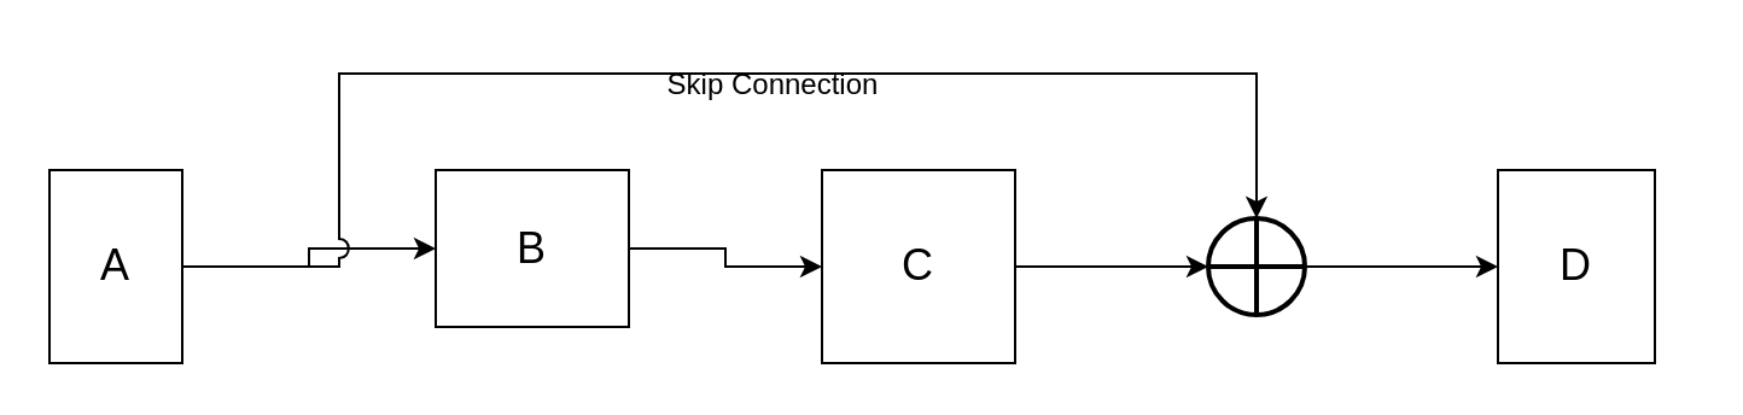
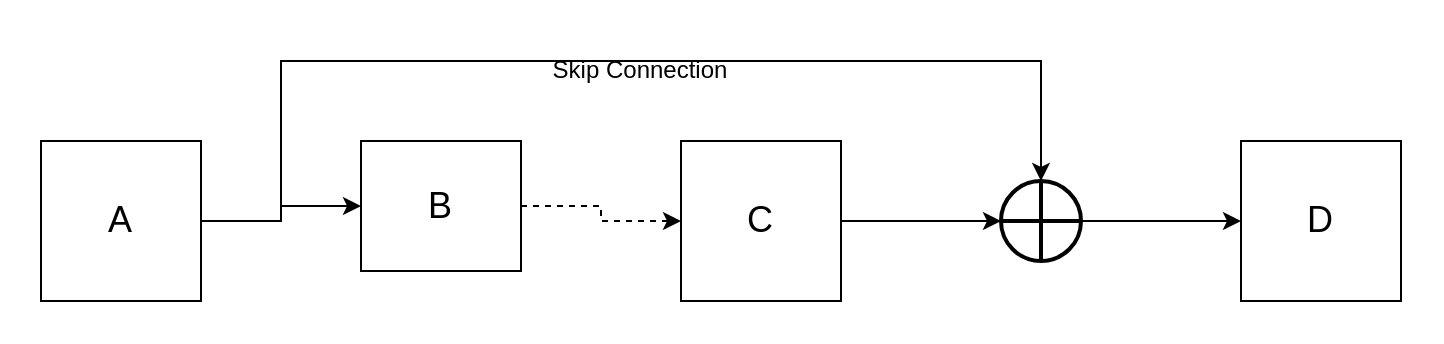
  <mxCell id="0" />
  <mxCell id="1" parent="0" />
  <mxCell id="2" style="edgeStyle=orthogonalEdgeStyle;rounded=0;orthogonalLoop=1;jettySize=auto;html=1;exitX=1;exitY=0.5;exitDx=0;exitDy=0;" edge="1" parent="1" source="4" target="6"><mxGeometry relative="1" as="geometry" /></mxCell>
  <mxCell id="3" style="edgeStyle=orthogonalEdgeStyle;rounded=0;orthogonalLoop=1;jettySize=auto;html=1;exitX=1;exitY=0.5;exitDx=0;exitDy=0;entryX=0.5;entryY=0;entryDx=0;entryDy=0;elbow=vertical;jumpStyle=arc;jumpSize=8;" edge="1" parent="1" source="4" target="11"><mxGeometry relative="1" as="geometry"><Array as="points"><mxPoint x="140" y="110" /><mxPoint x="140" y="30" /><mxPoint x="520" y="30" /></Array></mxGeometry></mxCell>
- <mxCell id="4" value="&lt;font style=&quot;font-size: 18px;&quot;&gt;A&lt;/font&gt;" style="rounded=0;whiteSpace=wrap;html=1;" vertex="1" parent="1"><mxGeometry x="20" y="70" width="55" height="80" as="geometry" /></mxCell>
- <mxCell id="5" style="edgeStyle=orthogonalEdgeStyle;rounded=0;orthogonalLoop=1;jettySize=auto;html=1;exitX=1;exitY=0.5;exitDx=0;exitDy=0;entryX=0;entryY=0.5;entryDx=0;entryDy=0;" edge="1" parent="1" source="6" target="8"><mxGeometry relative="1" as="geometry" /></mxCell>
+ <mxCell id="4" value="&lt;font style=&quot;font-size: 18px;&quot;&gt;A&lt;/font&gt;" style="rounded=0;whiteSpace=wrap;html=1;" vertex="1" parent="1"><mxGeometry x="20" y="70" width="80" height="80" as="geometry" /></mxCell>
+ <mxCell id="5" style="edgeStyle=orthogonalEdgeStyle;rounded=0;orthogonalLoop=1;jettySize=auto;html=1;exitX=1;exitY=0.5;exitDx=0;exitDy=0;entryX=0;entryY=0.5;entryDx=0;entryDy=0;dashed=1;" edge="1" parent="1" source="6" target="8"><mxGeometry relative="1" as="geometry" /></mxCell>
  <mxCell id="6" value="&lt;font style=&quot;font-size: 18px;&quot;&gt;B&lt;/font&gt;" style="rounded=0;whiteSpace=wrap;html=1;" vertex="1" parent="1"><mxGeometry x="180" y="70" width="80" height="65" as="geometry" /></mxCell>
  <mxCell id="7" style="edgeStyle=orthogonalEdgeStyle;rounded=0;orthogonalLoop=1;jettySize=auto;html=1;exitX=1;exitY=0.5;exitDx=0;exitDy=0;entryX=0;entryY=0.5;entryDx=0;entryDy=0;" edge="1" parent="1" source="8" target="11"><mxGeometry relative="1" as="geometry" /></mxCell>
  <mxCell id="8" value="&lt;font style=&quot;font-size: 18px;&quot;&gt;C&lt;/font&gt;" style="rounded=0;whiteSpace=wrap;html=1;" vertex="1" parent="1"><mxGeometry x="340" y="70" width="80" height="80" as="geometry" /></mxCell>
- <mxCell id="9" value="&lt;font style=&quot;font-size: 18px;&quot;&gt;D&lt;/font&gt;" style="rounded=0;whiteSpace=wrap;html=1;" vertex="1" parent="1"><mxGeometry x="620" y="70" width="65" height="80" as="geometry" /></mxCell>
+ <mxCell id="9" value="&lt;font style=&quot;font-size: 18px;&quot;&gt;D&lt;/font&gt;" style="rounded=0;whiteSpace=wrap;html=1;" vertex="1" parent="1"><mxGeometry x="620" y="70" width="80" height="80" as="geometry" /></mxCell>
  <mxCell id="10" style="edgeStyle=orthogonalEdgeStyle;rounded=0;orthogonalLoop=1;jettySize=auto;html=1;exitX=1;exitY=0.5;exitDx=0;exitDy=0;entryX=0;entryY=0.5;entryDx=0;entryDy=0;" edge="1" parent="1" source="11" target="9"><mxGeometry relative="1" as="geometry" /></mxCell>
  <mxCell id="11" value="" style="shape=orEllipse;perimeter=ellipsePerimeter;whiteSpace=wrap;html=1;backgroundOutline=1;fontStyle=1;strokeWidth=2;" vertex="1" parent="1"><mxGeometry x="500" y="90" width="40" height="40" as="geometry" /></mxCell>
  <mxCell id="12" value="Skip Connection" style="text;html=1;strokeColor=none;fillColor=none;align=center;verticalAlign=middle;whiteSpace=wrap;rounded=0;" vertex="1" parent="1"><mxGeometry x="270" y="20" width="100" height="30" as="geometry" /></mxCell>
